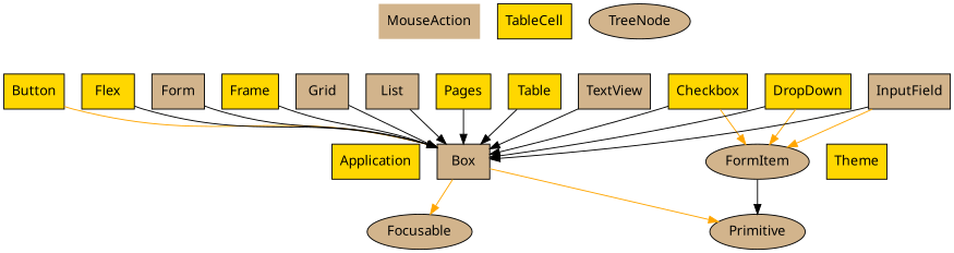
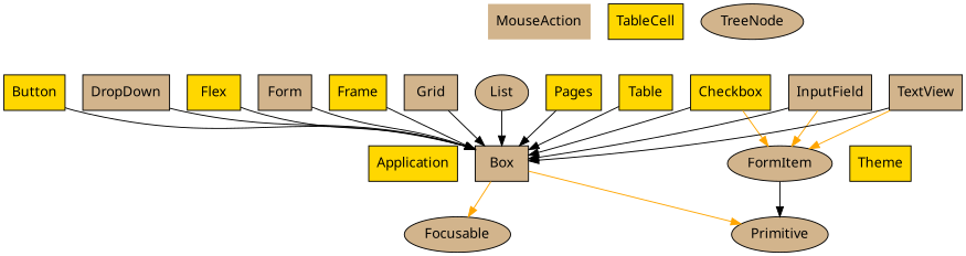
  digraph {
    color=transparent
    fontname="Noto Sans"
    rankdir=TB
    node [fillcolor=tan fontname="Noto Sans" shape=rect style=filled]
    edge [color=black fontname="Noto Sans"]
    MouseAction [shape=none]
    Application [fillcolor=gold]
    Focusable [shape=ellipse]
    Box
    Primitive [shape=ellipse]
    Button [fillcolor=gold]
    Checkbox [fillcolor=gold]
    FormItem [shape=ellipse]
-   DropDown [fillcolor=gold]
+   DropDown
    Flex [fillcolor=gold]
    Form
    Frame [fillcolor=gold]
    Grid
    InputField
-   List
+   List [shape=ellipse]
    Pages [fillcolor=gold]
    Table [fillcolor=gold]
    TableCell [fillcolor=gold]
    TextView
    Theme [fillcolor=gold]
    TreeNode [shape=ellipse]
    Application -> Focusable [color=transparent]
    Box -> Focusable [color=orange]
    Box -> Primitive [color=orange]
-   Button -> Box [color=orange]
+   Button -> Box
    Checkbox -> Box
    Checkbox -> FormItem [color=orange]
    FormItem -> Primitive
    DropDown -> Box
-   DropDown -> FormItem [color=orange]
+   TextView -> FormItem [color=orange]
    Flex -> Box
    Form -> Box
    Frame -> Box
    Grid -> Box
    InputField -> Box
    InputField -> FormItem [color=orange]
    List -> Box
    Pages -> Box
    Table -> Box
    TableCell -> Table [color=transparent]
    TextView -> Box
    Theme -> Primitive [color=transparent]
  }
